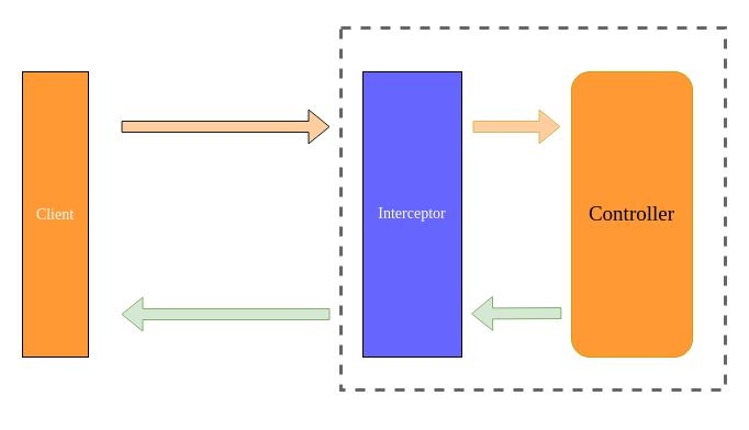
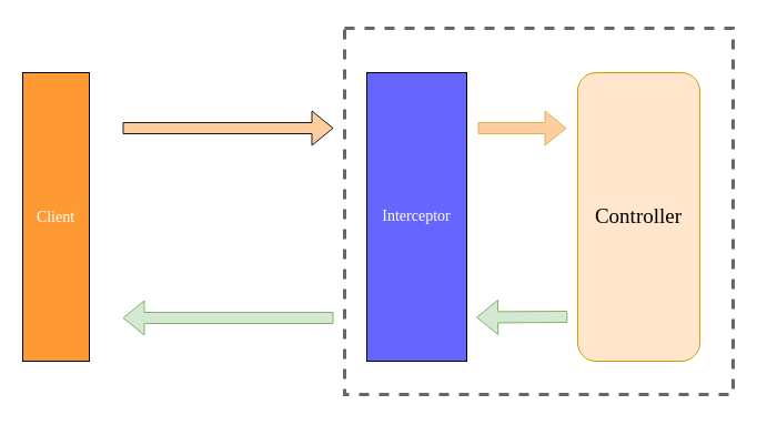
  <mxCell id="0" />
  <mxCell id="1" parent="0" />
  <mxCell id="2" value="" style="rounded=0;whiteSpace=wrap;html=1;glass=0;fillStyle=solid;strokeColor=#666666;fontFamily=Comic Sans MS;fontSize=17;fontColor=#FFFFFF;fillColor=none;gradientColor=none;dashed=1;strokeWidth=3;" vertex="1" parent="1"><mxGeometry x="310" y="25" width="350" height="330" as="geometry" /></mxCell>
  <mxCell id="3" value="Interceptor" style="rounded=0;fontSize=14;fillColor=#6666FF;fontColor=#FFFFFF;whiteSpace=wrap;html=1;fontFamily=Comic Sans MS;" vertex="1" parent="1"><mxGeometry x="330" y="65" width="90" height="260" as="geometry" /></mxCell>
- <mxCell id="4" value="&lt;font face=&quot;Comic Sans MS&quot; style=&quot;font-size: 19px;&quot;&gt;Controller&lt;/font&gt;" style="rounded=1;whiteSpace=wrap;html=1;fillStyle=solid;fillColor=#ff9933;strokeColor=#d79b00;" vertex="1" parent="1"><mxGeometry x="520" y="65" width="110" height="260" as="geometry" /></mxCell>
+ <mxCell id="4" value="&lt;font face=&quot;Comic Sans MS&quot; style=&quot;font-size: 19px;&quot;&gt;Controller&lt;/font&gt;" style="rounded=1;whiteSpace=wrap;html=1;fillStyle=solid;fillColor=#ffe6cc;strokeColor=#d79b00;" vertex="1" parent="1"><mxGeometry x="520" y="65" width="110" height="260" as="geometry" /></mxCell>
  <mxCell id="5" value="&lt;font face=&quot;Comic Sans MS&quot;&gt;Client&lt;/font&gt;" style="whiteSpace=wrap;html=1;fontSize=14;fillColor=#FF9933;fontColor=#FFFFFF;rounded=0;" vertex="1" parent="1"><mxGeometry x="20" y="65" width="60" height="260" as="geometry" /></mxCell>
  <mxCell id="6" value="" style="shape=flexArrow;endArrow=classic;html=1;rounded=0;strokeColor=#d6b656;fontSize=14;fontColor=#FFFFFF;fillColor=#FFCE9F;" edge="1" parent="1"><mxGeometry width="50" height="50" relative="1" as="geometry"><mxPoint x="430" y="115" as="sourcePoint" /><mxPoint x="510" y="115" as="targetPoint" /></mxGeometry></mxCell>
  <mxCell id="7" value="" style="shape=flexArrow;endArrow=classic;html=1;rounded=0;strokeColor=#82b366;fontSize=14;fontColor=#FFFFFF;fillColor=#d5e8d4;" edge="1" parent="1"><mxGeometry width="50" height="50" relative="1" as="geometry"><mxPoint x="300" y="286" as="sourcePoint" /><mxPoint x="110" y="286" as="targetPoint" /></mxGeometry></mxCell>
  <mxCell id="8" value="" style="group;rounded=0;glass=0;" vertex="1" connectable="0" parent="1"><mxGeometry x="300" y="20" width="360" height="350" as="geometry" /></mxCell>
  <mxCell id="9" value="" style="shape=flexArrow;endArrow=classic;html=1;rounded=0;strokeColor=#82b366;fontSize=14;fontColor=#FFFFFF;fillColor=#d5e8d4;" edge="1" parent="8"><mxGeometry width="50" height="50" relative="1" as="geometry"><mxPoint x="210.857" y="265" as="sourcePoint" /><mxPoint x="128.571" y="265.5" as="targetPoint" /></mxGeometry></mxCell>
  <mxCell id="10" value="" style="group;fontFamily=Comic Sans MS;" vertex="1" connectable="0" parent="1"><mxGeometry x="110" y="75" width="150" height="40" as="geometry" /></mxCell>
  <mxCell id="11" value="" style="shape=flexArrow;endArrow=classic;html=1;rounded=0;strokeColor=#1A1A1A;fontSize=14;fontColor=#FFFFFF;fillColor=#FFCE9F;" edge="1" parent="10"><mxGeometry width="50" height="50" relative="1" as="geometry"><mxPoint y="40" as="sourcePoint" /><mxPoint x="190" y="40" as="targetPoint" /></mxGeometry></mxCell>
